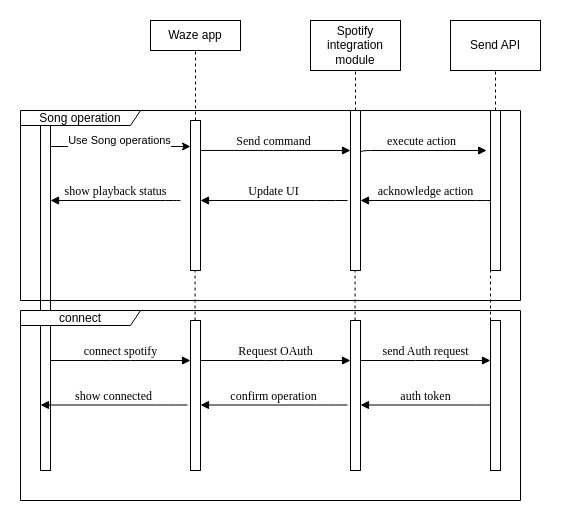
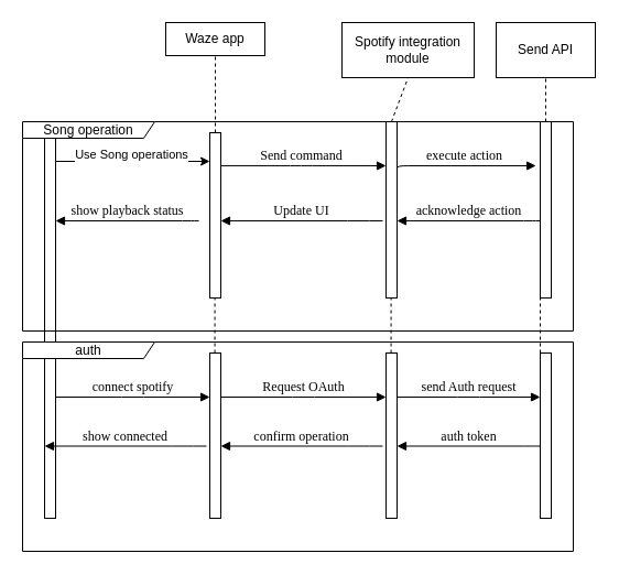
  <mxCell id="0" />
  <mxCell id="1" parent="0" />
  <mxCell id="2" value="execute action" style="html=1;verticalAlign=bottom;endArrow=block;labelBackgroundColor=none;fontFamily=Verdana;fontSize=12;edgeStyle=elbowEdgeStyle;elbow=vertical;exitX=0.89;exitY=0.205;exitDx=0;exitDy=0;exitPerimeter=0;" parent="1" edge="1"><mxGeometry relative="1" as="geometry"><mxPoint x="360" y="153.55" as="sourcePoint" /><Array as="points"><mxPoint x="401.1" y="150" /></Array><mxPoint x="486.1" y="150" as="targetPoint" /></mxGeometry></mxCell>
  <mxCell id="3" value="Send command" style="html=1;verticalAlign=bottom;endArrow=block;labelBackgroundColor=none;fontFamily=Verdana;fontSize=12;edgeStyle=elbowEdgeStyle;elbow=horizontal;entryX=0;entryY=0.25;entryDx=0;entryDy=0;" parent="1" target="10" edge="1"><mxGeometry relative="1" as="geometry"><mxPoint x="195" y="149.941" as="sourcePoint" /><mxPoint x="340" y="170" as="targetPoint" /></mxGeometry></mxCell>
  <mxCell id="4" value="Waze app" style="rounded=0;whiteSpace=wrap;html=1;" parent="1" vertex="1"><mxGeometry x="150" y="20" width="90" height="30" as="geometry" /></mxCell>
  <mxCell id="5" value="" style="rounded=0;whiteSpace=wrap;html=1;" parent="1" vertex="1"><mxGeometry x="40" y="120" width="10" height="350" as="geometry" /></mxCell>
  <mxCell id="6" value="&lt;span style=&quot;color: rgba(0, 0, 0, 0); font-family: monospace; font-size: 0px; text-align: start; text-wrap-mode: nowrap;&quot;&gt;%3CmxGraphModel%3E%3Croot%3E%3CmxCell%20id%3D%220%22%2F%3E%3CmxCell%20id%3D%221%22%20parent%3D%220%22%2F%3E%3CmxCell%20id%3D%222%22%20value%3D%22%22%20style%3D%22rounded%3D0%3BwhiteSpace%3Dwrap%3Bhtml%3D1%3B%22%20vertex%3D%221%22%20parent%3D%221%22%3E%3CmxGeometry%20x%3D%22250%22%20y%3D%2270%22%20width%3D%2290%22%20height%3D%2250%22%20as%3D%22geometry%22%2F%3E%3C%2FmxCell%3E%3C%2Froot%3E%3C%2FmxGraphModel%3E&lt;/span&gt;" style="rounded=0;whiteSpace=wrap;html=1;" parent="1" vertex="1"><mxGeometry x="190" y="120" width="10" height="150" as="geometry" /></mxCell>
  <mxCell id="7" value="" style="endArrow=classic;html=1;rounded=0;" parent="1" edge="1"><mxGeometry width="50" height="50" relative="1" as="geometry"><mxPoint x="50" y="146" as="sourcePoint" /><mxPoint x="190" y="146" as="targetPoint" /></mxGeometry></mxCell>
  <mxCell id="8" value="Use Song operations" style="edgeLabel;html=1;align=center;verticalAlign=middle;resizable=0;points=[];" parent="7" vertex="1" connectable="0"><mxGeometry x="-0.022" y="-4" relative="1" as="geometry"><mxPoint y="-11" as="offset" /></mxGeometry></mxCell>
- <mxCell id="9" value="Spotify integration module" style="rounded=0;whiteSpace=wrap;html=1;" parent="1" vertex="1"><mxGeometry x="310" y="20" width="90" height="50" as="geometry" /></mxCell>
+ <mxCell id="9" value="Spotify integration module" style="rounded=0;whiteSpace=wrap;html=1;" parent="1" vertex="1"><mxGeometry x="310" y="20" width="120" height="50" as="geometry" /></mxCell>
  <mxCell id="10" value="&lt;span style=&quot;color: rgba(0, 0, 0, 0); font-family: monospace; font-size: 0px; text-align: start; text-wrap-mode: nowrap;&quot;&gt;%3CmxGraphModel%3E%3Croot%3E%3CmxCell%20id%3D%220%22%2F%3E%3CmxCell%20id%3D%221%22%20parent%3D%220%22%2F%3E%3CmxCell%20id%3D%222%22%20value%3D%22%22%20style%3D%22rounded%3D0%3BwhiteSpace%3Dwrap%3Bhtml%3D1%3B%22%20vertex%3D%221%22%20parent%3D%221%22%3E%3CmxGeometry%20x%3D%22250%22%20y%3D%2270%22%20width%3D%2290%22%20height%3D%2250%22%20as%3D%22geometry%22%2F%3E%3C%2FmxCell%3E%3C%2Froot%3E%3C%2FmxGraphModel%3E&lt;/span&gt;" style="rounded=0;whiteSpace=wrap;html=1;" parent="1" vertex="1"><mxGeometry x="350" y="110" width="10" height="160" as="geometry" /></mxCell>
  <mxCell id="11" value="" style="endArrow=none;dashed=1;html=1;rounded=0;entryX=0.5;entryY=1;entryDx=0;entryDy=0;exitX=0.5;exitY=0;exitDx=0;exitDy=0;" parent="1" source="10" target="9" edge="1"><mxGeometry width="50" height="50" relative="1" as="geometry"><mxPoint x="200" y="200" as="sourcePoint" /><mxPoint x="250" y="150" as="targetPoint" /></mxGeometry></mxCell>
  <mxCell id="12" value="" style="endArrow=none;dashed=1;html=1;rounded=0;entryX=0.5;entryY=1;entryDx=0;entryDy=0;" parent="1" target="4" edge="1"><mxGeometry width="50" height="50" relative="1" as="geometry"><mxPoint x="195" y="120" as="sourcePoint" /><mxPoint x="250" y="150" as="targetPoint" /></mxGeometry></mxCell>
  <mxCell id="13" value="Send API" style="rounded=0;whiteSpace=wrap;html=1;" vertex="1" parent="1"><mxGeometry x="450" y="20" width="90" height="50" as="geometry" /></mxCell>
  <mxCell id="14" value="&lt;span style=&quot;color: rgba(0, 0, 0, 0); font-family: monospace; font-size: 0px; text-align: start; text-wrap-mode: nowrap;&quot;&gt;%3CmxGraphModel%3E%3Croot%3E%3CmxCell%20id%3D%220%22%2F%3E%3CmxCell%20id%3D%221%22%20parent%3D%220%22%2F%3E%3CmxCell%20id%3D%222%22%20value%3D%22%22%20style%3D%22rounded%3D0%3BwhiteSpace%3Dwrap%3Bhtml%3D1%3B%22%20vertex%3D%221%22%20parent%3D%221%22%3E%3CmxGeometry%20x%3D%22250%22%20y%3D%2270%22%20width%3D%2290%22%20height%3D%2250%22%20as%3D%22geometry%22%2F%3E%3C%2FmxCell%3E%3C%2Froot%3E%3C%2FmxGraphModel%3E&lt;/span&gt;" style="rounded=0;whiteSpace=wrap;html=1;" vertex="1" parent="1"><mxGeometry x="490" y="110" width="10" height="160" as="geometry" /></mxCell>
  <mxCell id="15" value="" style="endArrow=none;dashed=1;html=1;rounded=0;entryX=0.5;entryY=1;entryDx=0;entryDy=0;exitX=0.5;exitY=0;exitDx=0;exitDy=0;" edge="1" parent="1" source="14" target="13"><mxGeometry width="50" height="50" relative="1" as="geometry"><mxPoint x="340" y="200" as="sourcePoint" /><mxPoint x="390" y="150" as="targetPoint" /></mxGeometry></mxCell>
  <mxCell id="16" value="acknowledge action" style="html=1;verticalAlign=bottom;endArrow=block;labelBackgroundColor=none;fontFamily=Verdana;fontSize=12;edgeStyle=elbowEdgeStyle;elbow=vertical;" edge="1" parent="1"><mxGeometry relative="1" as="geometry"><mxPoint x="490" y="200" as="sourcePoint" /><Array as="points"><mxPoint x="485" y="200" /></Array><mxPoint x="360" y="200" as="targetPoint" /></mxGeometry></mxCell>
  <mxCell id="17" value="Update UI" style="html=1;verticalAlign=bottom;endArrow=block;labelBackgroundColor=none;fontFamily=Verdana;fontSize=12;edgeStyle=elbowEdgeStyle;elbow=vertical;" edge="1" parent="1"><mxGeometry relative="1" as="geometry"><mxPoint x="347" y="200" as="sourcePoint" /><Array as="points"><mxPoint x="325" y="200" /></Array><mxPoint x="200" y="200" as="targetPoint" /></mxGeometry></mxCell>
  <mxCell id="18" value="show playback status" style="html=1;verticalAlign=bottom;endArrow=block;labelBackgroundColor=none;fontFamily=Verdana;fontSize=12;edgeStyle=elbowEdgeStyle;elbow=vertical;" edge="1" parent="1"><mxGeometry relative="1" as="geometry"><mxPoint x="180" y="200" as="sourcePoint" /><Array as="points"><mxPoint x="175" y="200" /></Array><mxPoint x="50" y="200" as="targetPoint" /></mxGeometry></mxCell>
  <mxCell id="19" value="Song operation" style="shape=umlFrame;whiteSpace=wrap;html=1;pointerEvents=0;recursiveResize=0;container=1;collapsible=0;width=120;height=15;" vertex="1" parent="1"><mxGeometry x="20" y="110" width="500" height="190" as="geometry" /></mxCell>
  <mxCell id="20" value="" style="endArrow=none;dashed=1;html=1;rounded=0;entryX=0.5;entryY=1;entryDx=0;entryDy=0;" edge="1" parent="19"><mxGeometry width="50" height="50" relative="1" as="geometry"><mxPoint x="174.57" y="210" as="sourcePoint" /><mxPoint x="174.57" y="160" as="targetPoint" /></mxGeometry></mxCell>
  <mxCell id="21" value="" style="endArrow=none;dashed=1;html=1;rounded=0;entryX=0.5;entryY=1;entryDx=0;entryDy=0;" edge="1" parent="19"><mxGeometry width="50" height="50" relative="1" as="geometry"><mxPoint x="334.57" y="210" as="sourcePoint" /><mxPoint x="334.57" y="160" as="targetPoint" /></mxGeometry></mxCell>
  <mxCell id="22" value="" style="endArrow=none;dashed=1;html=1;rounded=0;entryX=0.5;entryY=1;entryDx=0;entryDy=0;" edge="1" parent="19"><mxGeometry width="50" height="50" relative="1" as="geometry"><mxPoint x="470" y="210" as="sourcePoint" /><mxPoint x="470" y="160" as="targetPoint" /></mxGeometry></mxCell>
  <mxCell id="23" value="&lt;span style=&quot;color: rgba(0, 0, 0, 0); font-family: monospace; font-size: 0px; text-align: start; text-wrap-mode: nowrap;&quot;&gt;%3CmxGraphModel%3E%3Croot%3E%3CmxCell%20id%3D%220%22%2F%3E%3CmxCell%20id%3D%221%22%20parent%3D%220%22%2F%3E%3CmxCell%20id%3D%222%22%20value%3D%22%22%20style%3D%22rounded%3D0%3BwhiteSpace%3Dwrap%3Bhtml%3D1%3B%22%20vertex%3D%221%22%20parent%3D%221%22%3E%3CmxGeometry%20x%3D%22250%22%20y%3D%2270%22%20width%3D%2290%22%20height%3D%2250%22%20as%3D%22geometry%22%2F%3E%3C%2FmxCell%3E%3C%2Froot%3E%3C%2FmxGraphModel%3E&lt;/span&gt;" style="rounded=0;whiteSpace=wrap;html=1;" vertex="1" parent="1"><mxGeometry x="190" y="320" width="10" height="150" as="geometry" /></mxCell>
  <mxCell id="24" value="&lt;span style=&quot;color: rgba(0, 0, 0, 0); font-family: monospace; font-size: 0px; text-align: start; text-wrap-mode: nowrap;&quot;&gt;%3CmxGraphModel%3E%3Croot%3E%3CmxCell%20id%3D%220%22%2F%3E%3CmxCell%20id%3D%221%22%20parent%3D%220%22%2F%3E%3CmxCell%20id%3D%222%22%20value%3D%22%22%20style%3D%22rounded%3D0%3BwhiteSpace%3Dwrap%3Bhtml%3D1%3B%22%20vertex%3D%221%22%20parent%3D%221%22%3E%3CmxGeometry%20x%3D%22250%22%20y%3D%2270%22%20width%3D%2290%22%20height%3D%2250%22%20as%3D%22geometry%22%2F%3E%3C%2FmxCell%3E%3C%2Froot%3E%3C%2FmxGraphModel%3E&lt;/span&gt;" style="rounded=0;whiteSpace=wrap;html=1;" vertex="1" parent="1"><mxGeometry x="350" y="320" width="10" height="150" as="geometry" /></mxCell>
  <mxCell id="25" value="&lt;span style=&quot;color: rgba(0, 0, 0, 0); font-family: monospace; font-size: 0px; text-align: start; text-wrap-mode: nowrap;&quot;&gt;%3CmxGraphModel%3E%3Croot%3E%3CmxCell%20id%3D%220%22%2F%3E%3CmxCell%20id%3D%221%22%20parent%3D%220%22%2F%3E%3CmxCell%20id%3D%222%22%20value%3D%22%22%20style%3D%22rounded%3D0%3BwhiteSpace%3Dwrap%3Bhtml%3D1%3B%22%20vertex%3D%221%22%20parent%3D%221%22%3E%3CmxGeometry%20x%3D%22250%22%20y%3D%2270%22%20width%3D%2290%22%20height%3D%2250%22%20as%3D%22geometry%22%2F%3E%3C%2FmxCell%3E%3C%2Froot%3E%3C%2FmxGraphModel%3E&lt;/span&gt;" style="rounded=0;whiteSpace=wrap;html=1;" vertex="1" parent="1"><mxGeometry x="490" y="320" width="10" height="150" as="geometry" /></mxCell>
- <mxCell id="26" value="connect" style="shape=umlFrame;whiteSpace=wrap;html=1;pointerEvents=0;recursiveResize=0;container=1;collapsible=0;width=120;height=15;" vertex="1" parent="1"><mxGeometry x="20" y="310" width="500" height="190" as="geometry" /></mxCell>
+ <mxCell id="26" value="auth" style="shape=umlFrame;whiteSpace=wrap;html=1;pointerEvents=0;recursiveResize=0;container=1;collapsible=0;width=120;height=15;" vertex="1" parent="1"><mxGeometry x="20" y="310" width="500" height="190" as="geometry" /></mxCell>
  <mxCell id="27" value="connect spotify" style="html=1;verticalAlign=bottom;endArrow=block;labelBackgroundColor=none;fontFamily=Verdana;fontSize=12;edgeStyle=elbowEdgeStyle;elbow=horizontal;" edge="1" parent="26"><mxGeometry relative="1" as="geometry"><mxPoint x="30" y="50" as="sourcePoint" /><mxPoint x="170" y="50" as="targetPoint" /></mxGeometry></mxCell>
  <mxCell id="28" value="Request OAuth" style="html=1;verticalAlign=bottom;endArrow=block;labelBackgroundColor=none;fontFamily=Verdana;fontSize=12;edgeStyle=elbowEdgeStyle;elbow=horizontal;" edge="1" parent="26"><mxGeometry relative="1" as="geometry"><mxPoint x="180" y="50" as="sourcePoint" /><mxPoint x="330" y="50" as="targetPoint" /></mxGeometry></mxCell>
  <mxCell id="29" value="send Auth request" style="html=1;verticalAlign=bottom;endArrow=block;labelBackgroundColor=none;fontFamily=Verdana;fontSize=12;edgeStyle=elbowEdgeStyle;elbow=horizontal;" edge="1" parent="26"><mxGeometry relative="1" as="geometry"><mxPoint x="340" y="50" as="sourcePoint" /><mxPoint x="470" y="50" as="targetPoint" /></mxGeometry></mxCell>
  <mxCell id="30" value="auth token" style="html=1;verticalAlign=bottom;endArrow=block;labelBackgroundColor=none;fontFamily=Verdana;fontSize=12;edgeStyle=elbowEdgeStyle;elbow=vertical;" edge="1" parent="26"><mxGeometry relative="1" as="geometry"><mxPoint x="470" y="94.5" as="sourcePoint" /><Array as="points"><mxPoint x="465.0" y="94.5" /></Array><mxPoint x="340" y="94.5" as="targetPoint" /></mxGeometry></mxCell>
  <mxCell id="31" value="confirm operation" style="html=1;verticalAlign=bottom;endArrow=block;labelBackgroundColor=none;fontFamily=Verdana;fontSize=12;edgeStyle=elbowEdgeStyle;elbow=vertical;" edge="1" parent="26"><mxGeometry relative="1" as="geometry"><mxPoint x="327" y="94.5" as="sourcePoint" /><Array as="points"><mxPoint x="305.0" y="94.5" /></Array><mxPoint x="180" y="94.5" as="targetPoint" /></mxGeometry></mxCell>
  <mxCell id="32" value="show connected" style="html=1;verticalAlign=bottom;endArrow=block;labelBackgroundColor=none;fontFamily=Verdana;fontSize=12;edgeStyle=elbowEdgeStyle;elbow=vertical;" edge="1" parent="26"><mxGeometry relative="1" as="geometry"><mxPoint x="167" y="94.5" as="sourcePoint" /><Array as="points"><mxPoint x="145.0" y="94.5" /></Array><mxPoint x="20" y="94.5" as="targetPoint" /></mxGeometry></mxCell>
